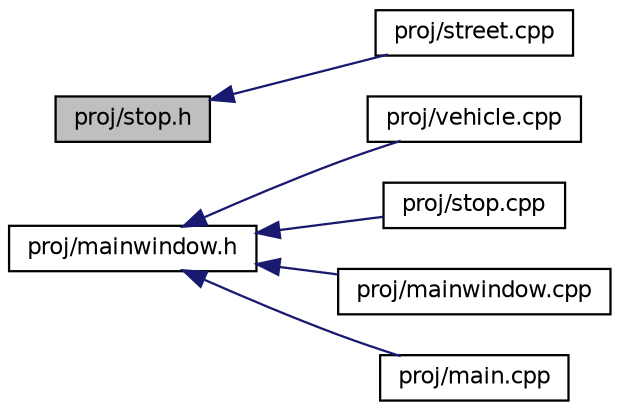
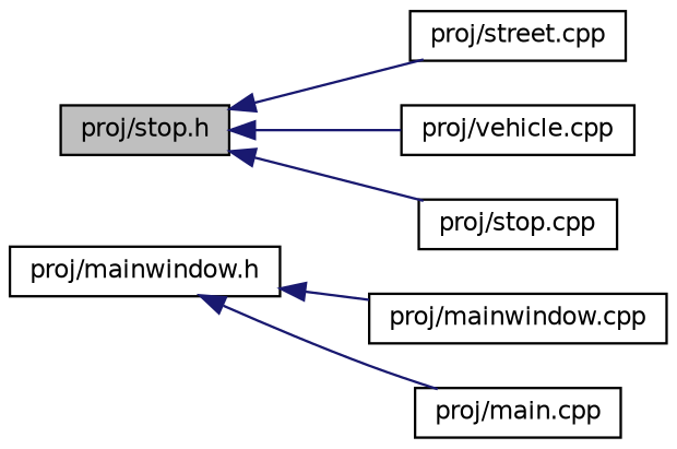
  digraph {
    rankdir=LR
    node [color=black fillcolor=white fontname=Helvetica fontsize=10 shape=record style=filled]
    edge [color=midnightblue dir=back fontname=Helvetica fontsize=10 labelfontname=Helvetica labelfontsize=10 style=solid]
    n1 [fillcolor=grey75 fontcolor=black height=0.2 label="proj/stop.h" width=0.4]
    n2 [height=0.2 label="proj/stop.cpp" width=0.4]
    n3 [height=0.2 label="proj/street.cpp" width=0.4]
    n4 [height=0.2 label="proj/vehicle.cpp" width=0.4]
    n5 [height=0.2 label="proj/mainwindow.h" width=0.4]
    n6 [height=0.2 label="proj/main.cpp" width=0.4]
    n7 [height=0.2 label="proj/mainwindow.cpp" width=0.4]
-   n5 -> n2
+   n1 -> n2
    n1 -> n3
-   n5 -> n4
+   n1 -> n4
    n5 -> n6
    n5 -> n7
  }
